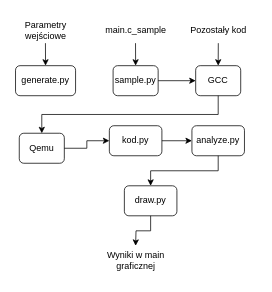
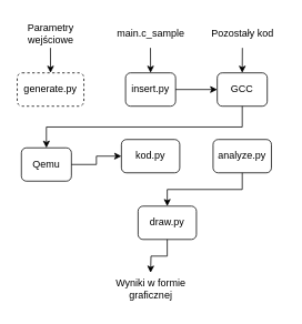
  <mxCell id="0" />
  <mxCell id="1" parent="0" />
  <mxCell id="2" style="edgeStyle=orthogonalEdgeStyle;rounded=0;orthogonalLoop=1;jettySize=auto;html=1;exitX=0.5;exitY=0;exitDx=0;exitDy=0;startArrow=classic;startFill=1;endArrow=none;endFill=0;" parent="1" source="3" edge="1"><mxGeometry relative="1" as="geometry"><mxPoint x="59.857" y="57" as="targetPoint" /></mxGeometry></mxCell>
- <mxCell id="3" value="generate.py" style="rounded=1;whiteSpace=wrap;html=1;fillColor=none;" parent="1" vertex="1"><mxGeometry x="20" y="87" width="80" height="40" as="geometry" /></mxCell>
+ <mxCell id="3" value="generate.py" style="rounded=1;whiteSpace=wrap;html=1;fillColor=none;dashed=1;" parent="1" vertex="1"><mxGeometry x="20" y="87" width="80" height="40" as="geometry" /></mxCell>
  <mxCell id="4" style="edgeStyle=orthogonalEdgeStyle;rounded=0;orthogonalLoop=1;jettySize=auto;html=1;exitX=0.5;exitY=0;exitDx=0;exitDy=0;startArrow=classic;startFill=1;endArrow=none;endFill=0;" parent="1" source="6" edge="1"><mxGeometry relative="1" as="geometry"><mxPoint x="179.857" y="57" as="targetPoint" /></mxGeometry></mxCell>
  <mxCell id="5" style="edgeStyle=orthogonalEdgeStyle;rounded=0;orthogonalLoop=1;jettySize=auto;html=1;exitX=1;exitY=0.5;exitDx=0;exitDy=0;entryX=0;entryY=0.5;entryDx=0;entryDy=0;" parent="1" source="6" target="8" edge="1"><mxGeometry relative="1" as="geometry" /></mxCell>
- <mxCell id="6" value="sample.py" style="rounded=1;whiteSpace=wrap;html=1;fillColor=none;" parent="1" vertex="1"><mxGeometry x="150" y="87" width="60" height="40" as="geometry" /></mxCell>
+ <mxCell id="6" value="insert.py" style="rounded=1;whiteSpace=wrap;html=1;fillColor=none;" parent="1" vertex="1"><mxGeometry x="150" y="87" width="60" height="40" as="geometry" /></mxCell>
  <mxCell id="7" style="edgeStyle=orthogonalEdgeStyle;rounded=0;orthogonalLoop=1;jettySize=auto;html=1;exitX=0.5;exitY=0;exitDx=0;exitDy=0;endArrow=none;endFill=0;startArrow=classic;startFill=1;" parent="1" source="8" edge="1"><mxGeometry relative="1" as="geometry"><mxPoint x="290.143" y="57" as="targetPoint" /></mxGeometry></mxCell>
  <mxCell id="8" value="GCC" style="rounded=1;whiteSpace=wrap;html=1;fillColor=none;" parent="1" vertex="1"><mxGeometry x="260" y="87" width="60" height="40" as="geometry" /></mxCell>
  <mxCell id="9" style="edgeStyle=orthogonalEdgeStyle;rounded=0;orthogonalLoop=1;jettySize=auto;html=1;exitX=1;exitY=0.5;exitDx=0;exitDy=0;entryX=0;entryY=0.5;entryDx=0;entryDy=0;" edge="1" parent="1" source="10" target="21"><mxGeometry relative="1" as="geometry" /></mxCell>
  <mxCell id="10" value="Qemu" style="rounded=1;whiteSpace=wrap;html=1;fillColor=none;" parent="1" vertex="1"><mxGeometry x="25" y="177" width="60" height="40" as="geometry" /></mxCell>
  <mxCell id="11" style="edgeStyle=orthogonalEdgeStyle;rounded=0;orthogonalLoop=1;jettySize=auto;html=1;exitX=0.5;exitY=1;exitDx=0;exitDy=0;entryX=0.5;entryY=0;entryDx=0;entryDy=0;" parent="1" source="12" target="14" edge="1"><mxGeometry relative="1" as="geometry" /></mxCell>
  <mxCell id="12" value="analyze.py" style="rounded=1;whiteSpace=wrap;html=1;fillColor=none;" parent="1" vertex="1"><mxGeometry x="255" y="167" width="70" height="40" as="geometry" /></mxCell>
  <mxCell id="13" style="edgeStyle=orthogonalEdgeStyle;rounded=0;orthogonalLoop=1;jettySize=auto;html=1;exitX=0.5;exitY=1;exitDx=0;exitDy=0;" parent="1" source="14" edge="1"><mxGeometry relative="1" as="geometry"><mxPoint x="180" y="327" as="targetPoint" /></mxGeometry></mxCell>
  <mxCell id="14" value="draw.py" style="rounded=1;whiteSpace=wrap;html=1;fillColor=none;" parent="1" vertex="1"><mxGeometry x="165" y="247" width="70" height="40" as="geometry" /></mxCell>
  <mxCell id="15" style="edgeStyle=orthogonalEdgeStyle;rounded=0;orthogonalLoop=1;jettySize=auto;html=1;exitX=0.5;exitY=1;exitDx=0;exitDy=0;entryX=0.5;entryY=0;entryDx=0;entryDy=0;" parent="1" source="8" target="10" edge="1"><mxGeometry relative="1" as="geometry" /></mxCell>
  <mxCell id="16" value="&lt;div&gt;Parametry&lt;/div&gt;&lt;div&gt;wejściowe&lt;/div&gt;" style="text;html=1;align=center;verticalAlign=middle;resizable=0;points=[];autosize=1;strokeColor=none;fillColor=none;" parent="1" vertex="1"><mxGeometry x="20" y="20" width="80" height="40" as="geometry" /></mxCell>
  <mxCell id="17" value="main.c_sample" style="text;html=1;align=center;verticalAlign=middle;resizable=0;points=[];autosize=1;strokeColor=none;fillColor=none;" parent="1" vertex="1"><mxGeometry x="130" y="25" width="100" height="30" as="geometry" /></mxCell>
  <mxCell id="18" value="Pozostały kod" style="text;html=1;align=center;verticalAlign=middle;resizable=0;points=[];autosize=1;strokeColor=none;fillColor=none;" parent="1" vertex="1"><mxGeometry x="240" y="25" width="100" height="30" as="geometry" /></mxCell>
- <mxCell id="19" value="&lt;div&gt;Wyniki w main&lt;/div&gt;&lt;div&gt;graficznej&lt;br&gt;&lt;/div&gt;" style="text;html=1;align=center;verticalAlign=middle;resizable=0;points=[];autosize=1;strokeColor=none;fillColor=none;" parent="1" vertex="1"><mxGeometry x="125" y="327" width="110" height="40" as="geometry" /></mxCell>
- <mxCell id="20" style="edgeStyle=orthogonalEdgeStyle;rounded=0;orthogonalLoop=1;jettySize=auto;html=1;exitX=1;exitY=0.5;exitDx=0;exitDy=0;entryX=0;entryY=0.5;entryDx=0;entryDy=0;" edge="1" parent="1" source="21" target="12"><mxGeometry relative="1" as="geometry" /></mxCell>
+ <mxCell id="19" value="&lt;div&gt;Wyniki w formie&lt;/div&gt;&lt;div&gt;graficznej&lt;br&gt;&lt;/div&gt;" style="text;html=1;align=center;verticalAlign=middle;resizable=0;points=[];autosize=1;strokeColor=none;fillColor=none;" parent="1" vertex="1"><mxGeometry x="125" y="327" width="110" height="40" as="geometry" /></mxCell>
  <mxCell id="21" value="kod.py" style="rounded=1;whiteSpace=wrap;html=1;fillColor=none;" vertex="1" parent="1"><mxGeometry x="145" y="167" width="70" height="40" as="geometry" /></mxCell>
